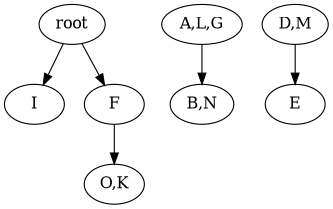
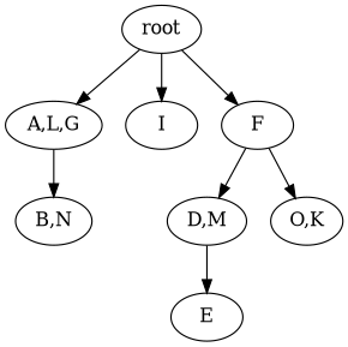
  strict digraph {
    n1 [label=root]
    n2 [label="A,L,G"]
    n3 [label=I]
    n4 [label=F]
    n5 [label="B,N"]
    n6 [label="D,M"]
    n7 [label="O,K"]
    n8 [label=E]
+   n1 -> n2
    n1 -> n3
    n1 -> n4
    n2 -> n5
+   n4 -> n6
    n4 -> n7
    n6 -> n8
  }
